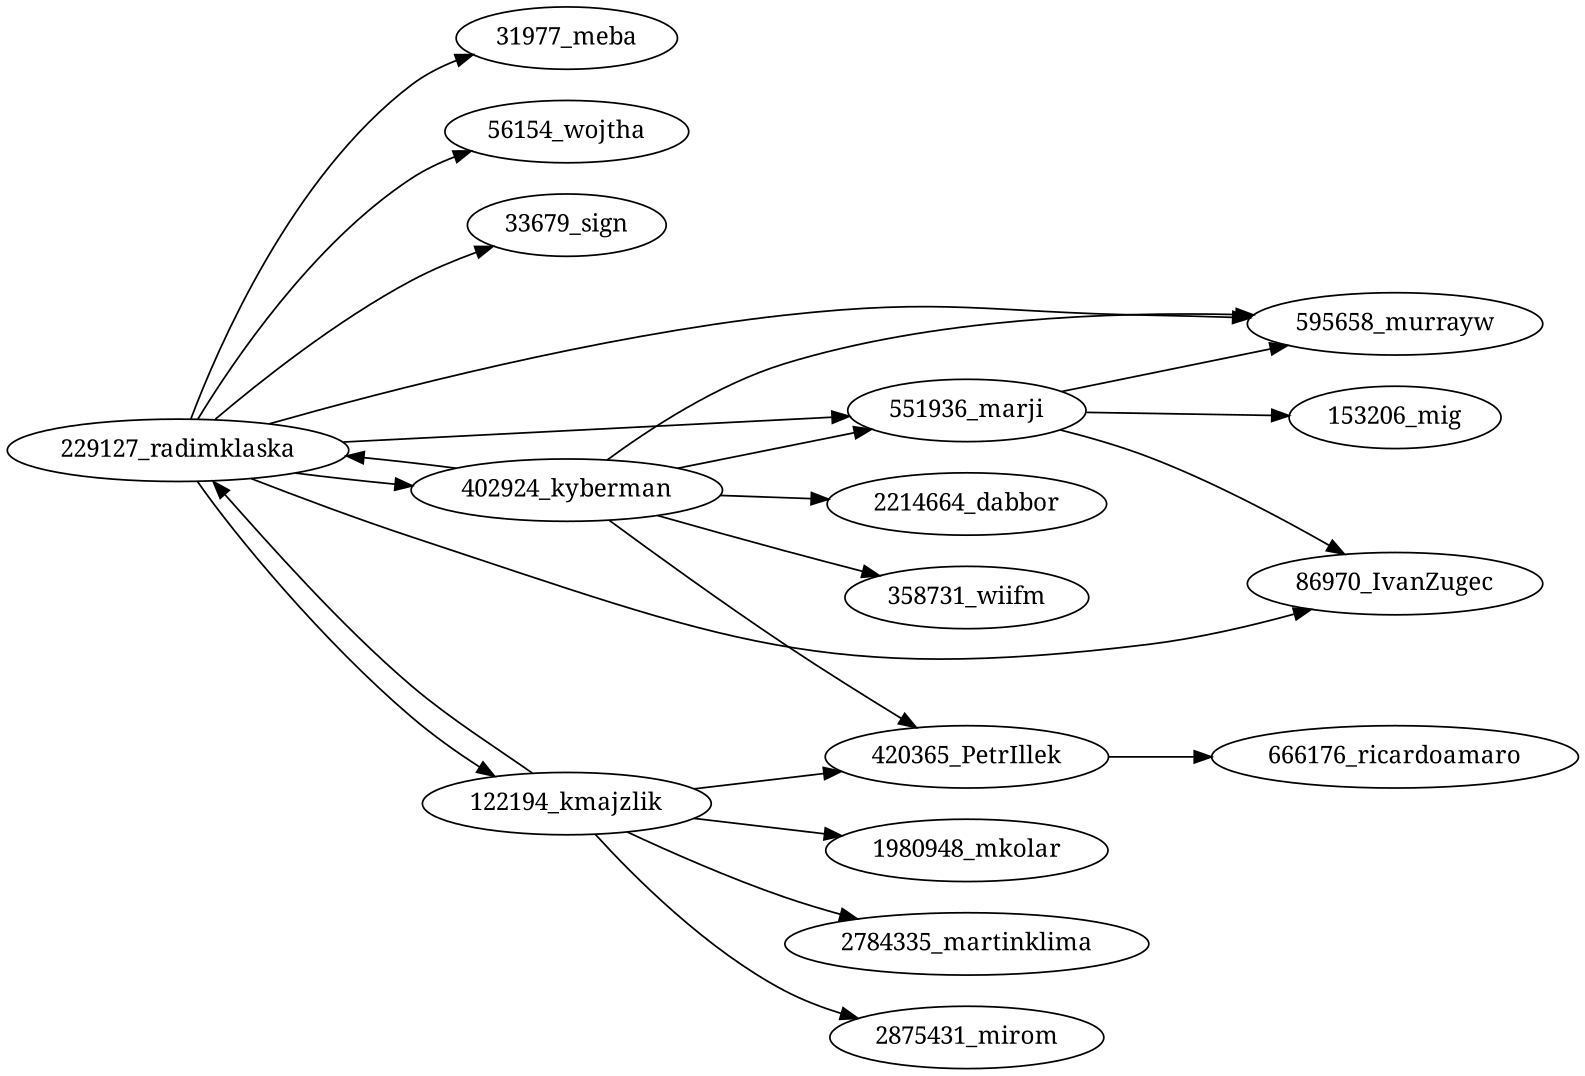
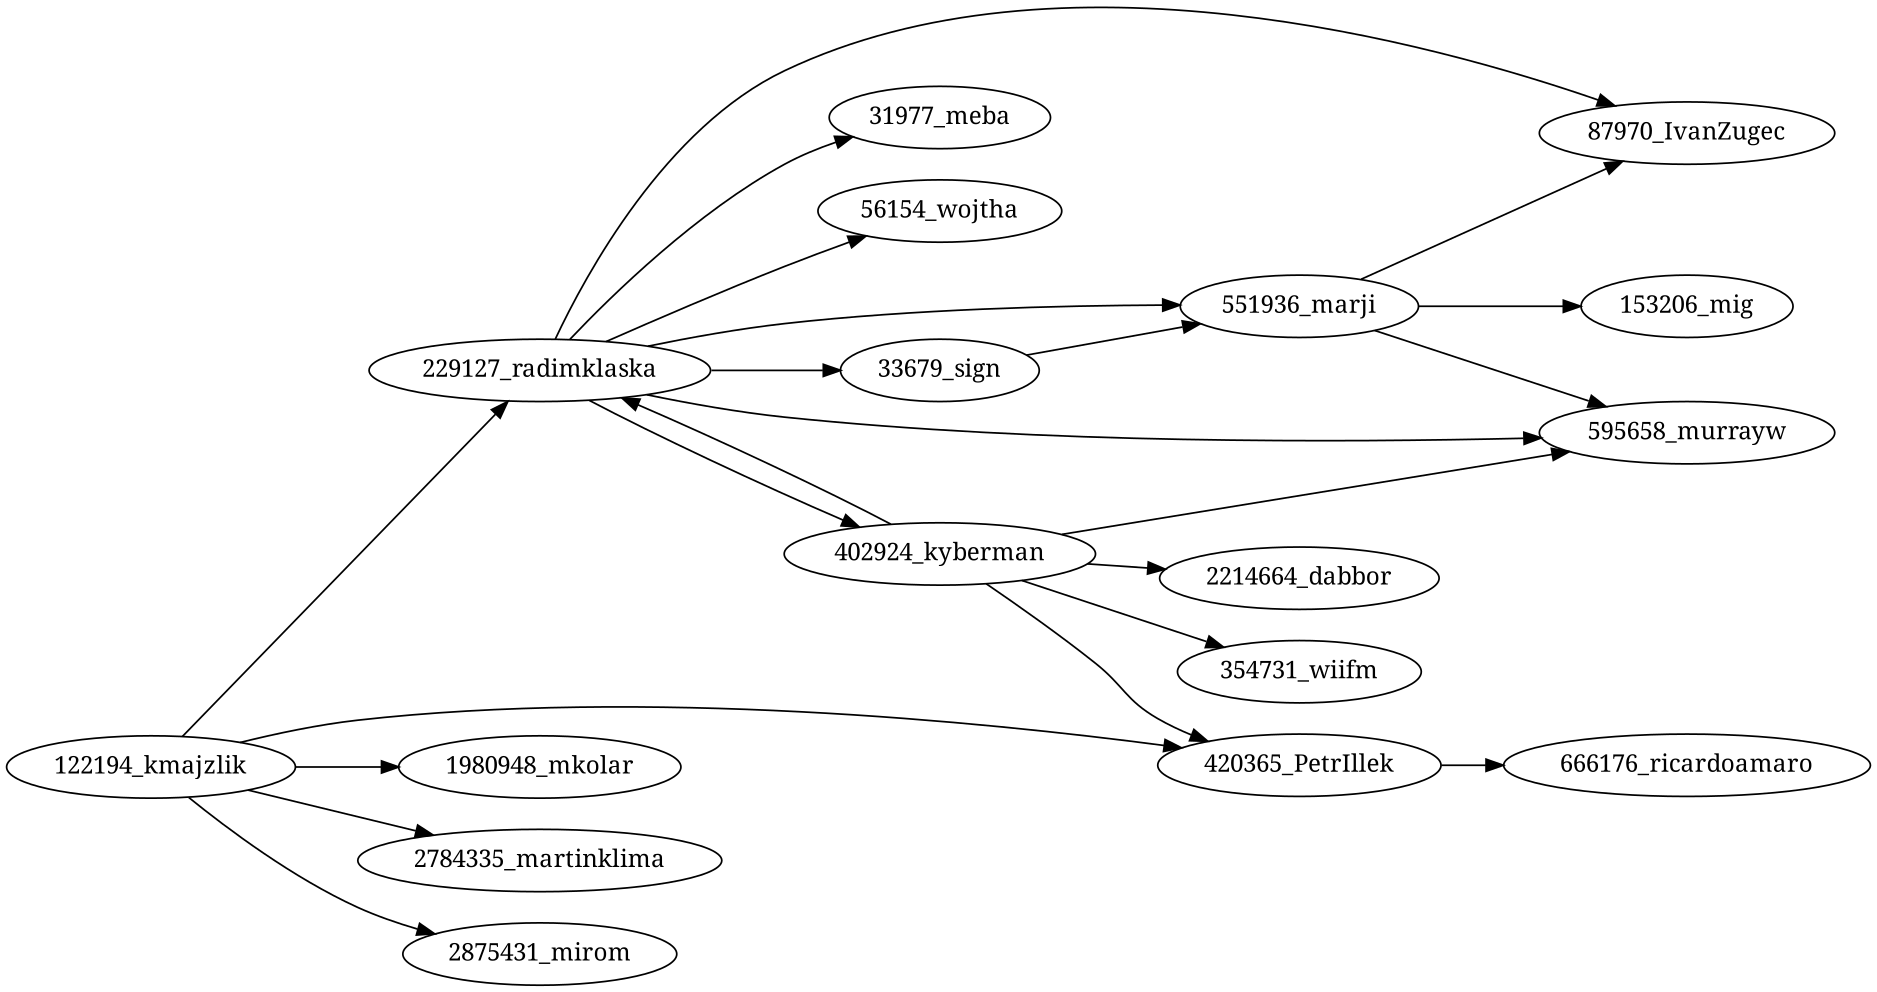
  digraph {
    fontname="Noto Serif"
    rankdir=LR
    node [fontname="Noto Serif"]
    edge [fontname="Noto Serif"]
    "229127_radimklaska"
    "31977_meba"
    "56154_wojtha"
    n4 [label="33679_sign"]
    "595658_murrayw"
-   "86970_IvanZugec"
+   "86970_IvanZugec" [label="87970_IvanZugec"]
    "551936_marji"
    "122194_kmajzlik"
    "402924_kyberman"
    "153206_mig"
    "1980948_mkolar"
    "420365_PetrIllek"
    "2784335_martinklima"
    "2875431_mirom"
    "2214664_dabbor"
-   "358731_wiifm"
+   "358731_wiifm" [label="354731_wiifm"]
    "666176_ricardoamaro"
    "229127_radimklaska" -> "31977_meba"
    "229127_radimklaska" -> "56154_wojtha"
    "229127_radimklaska" -> n4
    "229127_radimklaska" -> "595658_murrayw"
    "229127_radimklaska" -> "86970_IvanZugec"
    "229127_radimklaska" -> "551936_marji"
-   "229127_radimklaska" -> "122194_kmajzlik"
    "229127_radimklaska" -> "402924_kyberman"
    "551936_marji" -> "595658_murrayw"
    "551936_marji" -> "86970_IvanZugec"
    "551936_marji" -> "153206_mig"
    "122194_kmajzlik" -> "229127_radimklaska"
    "122194_kmajzlik" -> "1980948_mkolar"
    "122194_kmajzlik" -> "420365_PetrIllek"
    "122194_kmajzlik" -> "2784335_martinklima"
    "122194_kmajzlik" -> "2875431_mirom"
    "402924_kyberman" -> "229127_radimklaska"
    "402924_kyberman" -> "595658_murrayw"
-   "402924_kyberman" -> "551936_marji"
+   n4 -> "551936_marji"
    "402924_kyberman" -> "420365_PetrIllek"
    "402924_kyberman" -> "2214664_dabbor"
    "402924_kyberman" -> "358731_wiifm"
    "420365_PetrIllek" -> "666176_ricardoamaro"
  }
